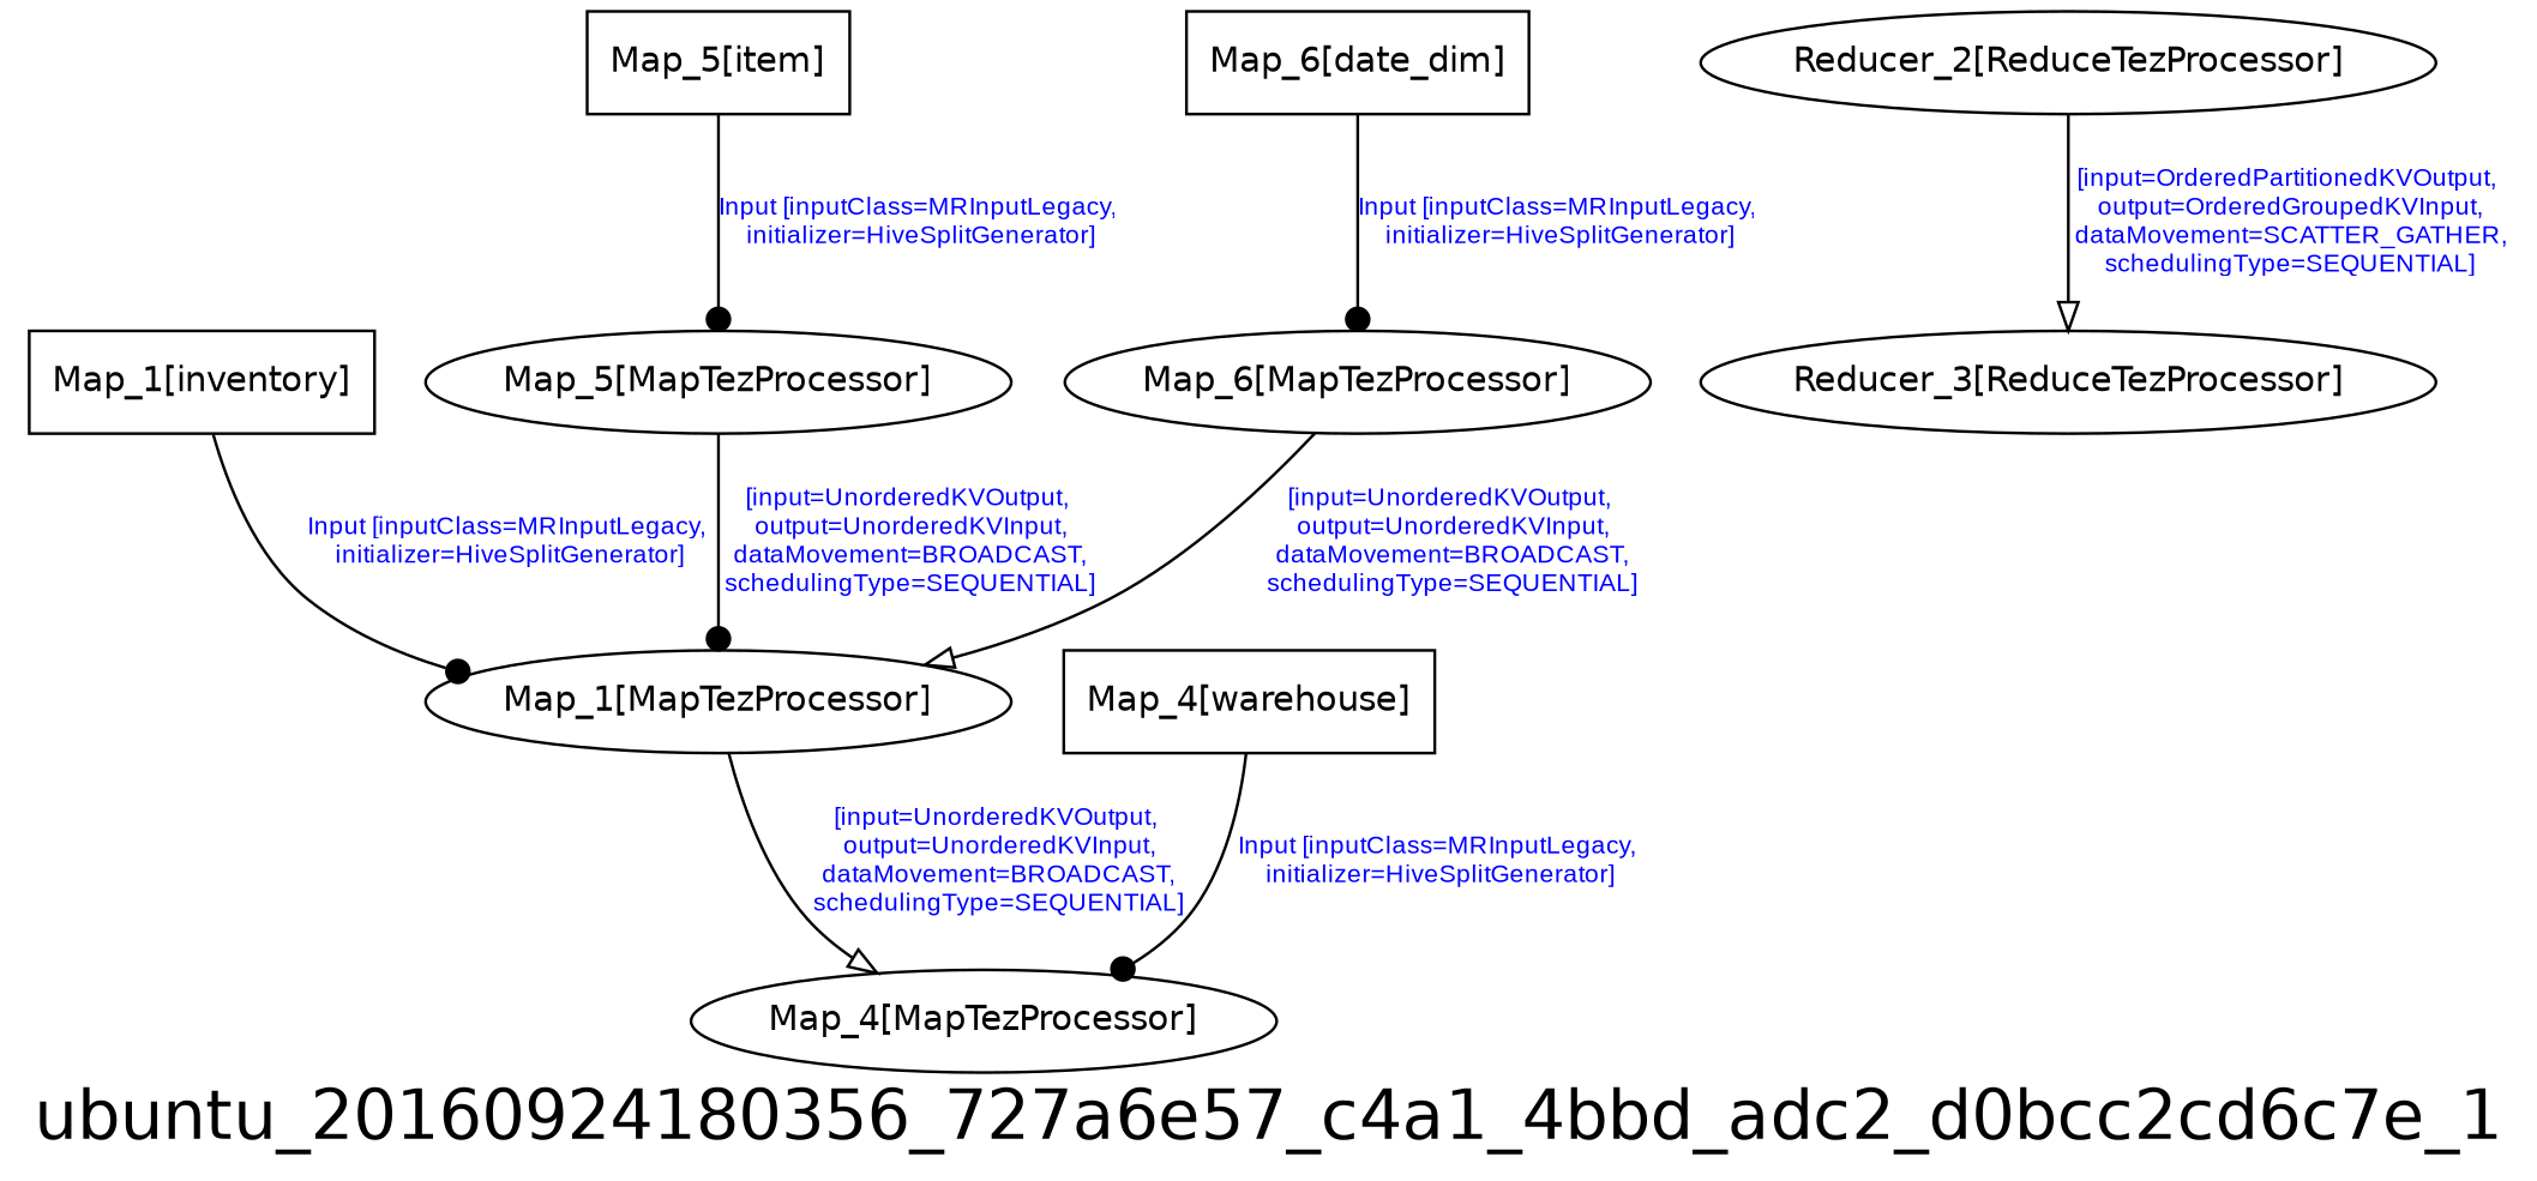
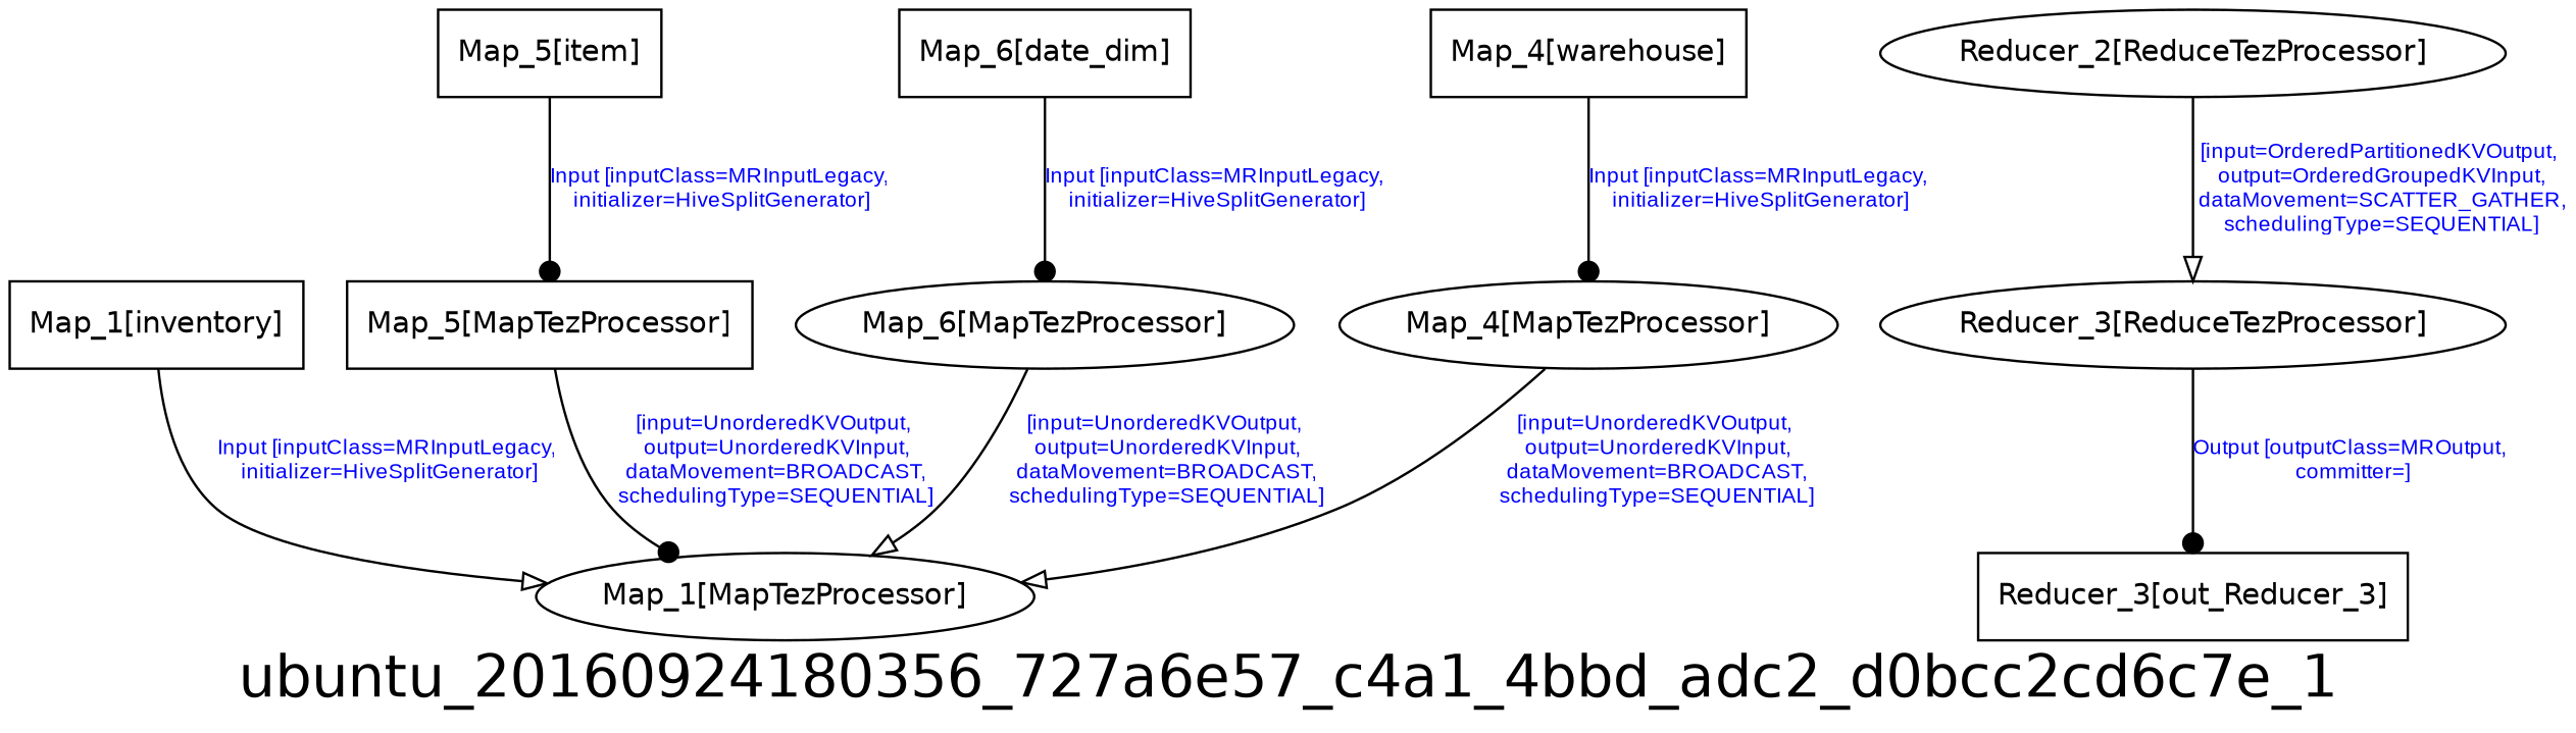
  digraph {
    fontname=Helvetica
    fontsize=24
    label=ubuntu_20160924180356_727a6e57_c4a1_4bbd_adc2_d0bcc2cd6c7e_1
    node [fontname=Helvetica fontsize=12]
    edge [arrowhead=dot fontcolor=blue fontname=Arial fontsize=9]
    n1 [label="Map_1[inventory]" shape=box]
    n2 [label="Map_1[MapTezProcessor]"]
    n3 [label="Reducer_2[ReduceTezProcessor]"]
    n4 [label="Reducer_3[ReduceTezProcessor]"]
+   n5 [label="Reducer_3[out_Reducer_3]" shape=box]
    n6 [label="Map_5[item]" shape=box]
-   n7 [label="Map_5[MapTezProcessor]"]
+   n7 [label="Map_5[MapTezProcessor]" shape=box]
    n8 [label="Map_6[MapTezProcessor]"]
    n9 [label="Map_4[MapTezProcessor]"]
    n10 [label="Map_4[warehouse]" shape=box]
    n11 [label="Map_6[date_dim]" shape=box]
-   n1 -> n2 [label="Input [inputClass=MRInputLegacy,\n initializer=HiveSplitGenerator]"]
+   n1 -> n2 [arrowhead=onormal label="Input [inputClass=MRInputLegacy,\n initializer=HiveSplitGenerator]"]
    n3 -> n4 [arrowhead=onormal label="[input=OrderedPartitionedKVOutput,\n output=OrderedGroupedKVInput,\n dataMovement=SCATTER_GATHER,\n schedulingType=SEQUENTIAL]"]
+   n4 -> n5 [label="Output [outputClass=MROutput,\n committer=]"]
    n6 -> n7 [label="Input [inputClass=MRInputLegacy,\n initializer=HiveSplitGenerator]"]
    n7 -> n2 [label="[input=UnorderedKVOutput,\n output=UnorderedKVInput,\n dataMovement=BROADCAST,\n schedulingType=SEQUENTIAL]"]
    n8 -> n2 [arrowhead=onormal label="[input=UnorderedKVOutput,\n output=UnorderedKVInput,\n dataMovement=BROADCAST,\n schedulingType=SEQUENTIAL]"]
-   n2 -> n9 [arrowhead=onormal label="[input=UnorderedKVOutput,\n output=UnorderedKVInput,\n dataMovement=BROADCAST,\n schedulingType=SEQUENTIAL]"]
+   n9 -> n2 [arrowhead=onormal label="[input=UnorderedKVOutput,\n output=UnorderedKVInput,\n dataMovement=BROADCAST,\n schedulingType=SEQUENTIAL]"]
    n10 -> n9 [label="Input [inputClass=MRInputLegacy,\n initializer=HiveSplitGenerator]"]
    n11 -> n8 [label="Input [inputClass=MRInputLegacy,\n initializer=HiveSplitGenerator]"]
  }
